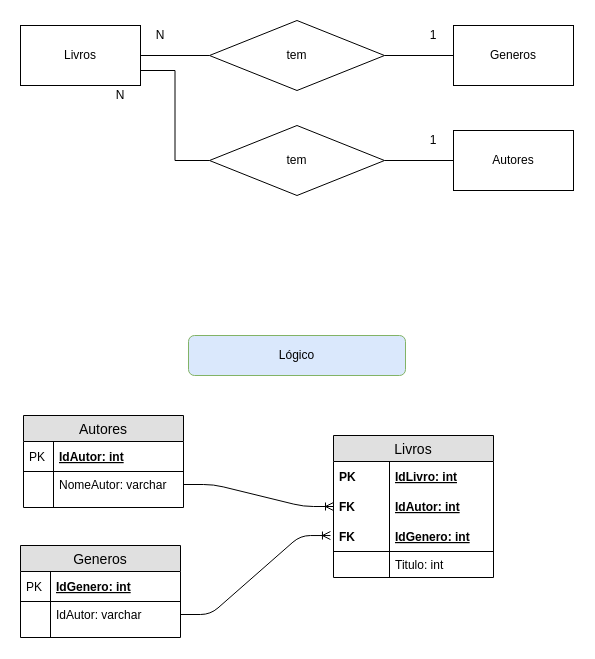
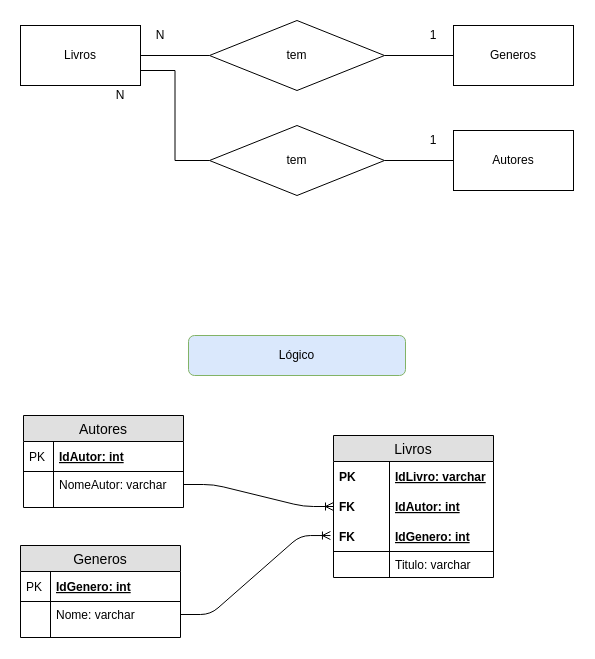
  <mxCell id="0" />
  <mxCell id="1" parent="0" />
  <mxCell id="2" value="Lógico" style="rounded=1;whiteSpace=wrap;html=1;fillColor=#dae8fc;strokeColor=#82b366;" parent="1" vertex="1"><mxGeometry x="188" y="335" width="217" height="40" as="geometry" /></mxCell>
  <mxCell id="3" style="edgeStyle=orthogonalEdgeStyle;rounded=0;orthogonalLoop=1;jettySize=auto;html=1;entryX=0;entryY=0.5;entryDx=0;entryDy=0;endArrow=none;endFill=0;" parent="1" source="5" target="7" edge="1"><mxGeometry relative="1" as="geometry" /></mxCell>
  <mxCell id="4" style="edgeStyle=orthogonalEdgeStyle;rounded=0;orthogonalLoop=1;jettySize=auto;html=1;entryX=0;entryY=0.5;entryDx=0;entryDy=0;endArrow=none;endFill=0;exitX=1;exitY=0.75;exitDx=0;exitDy=0;" parent="1" source="5" target="13" edge="1"><mxGeometry relative="1" as="geometry" /></mxCell>
  <mxCell id="5" value="Livros" style="rounded=0;whiteSpace=wrap;html=1;" parent="1" vertex="1"><mxGeometry x="20" y="25" width="120" height="60" as="geometry" /></mxCell>
  <mxCell id="6" style="edgeStyle=orthogonalEdgeStyle;rounded=0;orthogonalLoop=1;jettySize=auto;html=1;endArrow=none;endFill=0;" parent="1" source="7" target="8" edge="1"><mxGeometry relative="1" as="geometry" /></mxCell>
  <mxCell id="7" value="tem" style="rhombus;whiteSpace=wrap;html=1;" parent="1" vertex="1"><mxGeometry x="209" y="20" width="175" height="70" as="geometry" /></mxCell>
  <mxCell id="8" value="Generos" style="rounded=0;whiteSpace=wrap;html=1;" parent="1" vertex="1"><mxGeometry x="453" y="25" width="120" height="60" as="geometry" /></mxCell>
  <mxCell id="9" value="N" style="text;html=1;strokeColor=none;fillColor=none;align=center;verticalAlign=middle;whiteSpace=wrap;rounded=0;" parent="1" vertex="1"><mxGeometry x="140" y="25" width="40" height="20" as="geometry" /></mxCell>
  <mxCell id="10" value="1" style="text;html=1;strokeColor=none;fillColor=none;align=center;verticalAlign=middle;whiteSpace=wrap;rounded=0;" parent="1" vertex="1"><mxGeometry x="413" y="130" width="40" height="20" as="geometry" /></mxCell>
  <mxCell id="11" value="Autores" style="rounded=0;whiteSpace=wrap;html=1;" parent="1" vertex="1"><mxGeometry x="453" y="130" width="120" height="60" as="geometry" /></mxCell>
  <mxCell id="12" style="edgeStyle=orthogonalEdgeStyle;rounded=0;orthogonalLoop=1;jettySize=auto;html=1;endArrow=none;endFill=0;" parent="1" source="13" target="11" edge="1"><mxGeometry relative="1" as="geometry" /></mxCell>
  <mxCell id="13" value="tem" style="rhombus;whiteSpace=wrap;html=1;" parent="1" vertex="1"><mxGeometry x="209" y="125" width="175" height="70" as="geometry" /></mxCell>
  <mxCell id="14" value="N" style="text;html=1;strokeColor=none;fillColor=none;align=center;verticalAlign=middle;whiteSpace=wrap;rounded=0;" parent="1" vertex="1"><mxGeometry x="100" y="85" width="40" height="20" as="geometry" /></mxCell>
  <mxCell id="15" value="1" style="text;html=1;strokeColor=none;fillColor=none;align=center;verticalAlign=middle;whiteSpace=wrap;rounded=0;" parent="1" vertex="1"><mxGeometry x="413" y="25" width="40" height="20" as="geometry" /></mxCell>
  <mxCell id="16" value="Generos" style="swimlane;fontStyle=0;childLayout=stackLayout;horizontal=1;startSize=26;fillColor=#e0e0e0;horizontalStack=0;resizeParent=1;resizeParentMax=0;resizeLast=0;collapsible=1;marginBottom=0;swimlaneFillColor=#ffffff;align=center;fontSize=14;" parent="1" vertex="1"><mxGeometry x="20" y="545" width="160" height="92" as="geometry" /></mxCell>
  <mxCell id="17" value="IdGenero: int" style="shape=partialRectangle;top=0;left=0;right=0;bottom=1;align=left;verticalAlign=middle;fillColor=none;spacingLeft=34;spacingRight=4;overflow=hidden;rotatable=0;points=[[0,0.5],[1,0.5]];portConstraint=eastwest;dropTarget=0;fontStyle=5;fontSize=12;" parent="16" vertex="1"><mxGeometry y="26" width="160" height="30" as="geometry" /></mxCell>
  <mxCell id="18" value="PK" style="shape=partialRectangle;top=0;left=0;bottom=0;fillColor=none;align=left;verticalAlign=middle;spacingLeft=4;spacingRight=4;overflow=hidden;rotatable=0;points=[];portConstraint=eastwest;part=1;fontSize=12;" parent="17" vertex="1" connectable="0"><mxGeometry width="30" height="30" as="geometry" /></mxCell>
- <mxCell id="19" value="IdAutor: varchar" style="shape=partialRectangle;top=0;left=0;right=0;bottom=0;align=left;verticalAlign=top;fillColor=none;spacingLeft=34;spacingRight=4;overflow=hidden;rotatable=0;points=[[0,0.5],[1,0.5]];portConstraint=eastwest;dropTarget=0;fontSize=12;" parent="16" vertex="1"><mxGeometry y="56" width="160" height="26" as="geometry" /></mxCell>
+ <mxCell id="19" value="Nome: varchar" style="shape=partialRectangle;top=0;left=0;right=0;bottom=0;align=left;verticalAlign=top;fillColor=none;spacingLeft=34;spacingRight=4;overflow=hidden;rotatable=0;points=[[0,0.5],[1,0.5]];portConstraint=eastwest;dropTarget=0;fontSize=12;" parent="16" vertex="1"><mxGeometry y="56" width="160" height="26" as="geometry" /></mxCell>
  <mxCell id="20" value="" style="shape=partialRectangle;top=0;left=0;bottom=0;fillColor=none;align=left;verticalAlign=top;spacingLeft=4;spacingRight=4;overflow=hidden;rotatable=0;points=[];portConstraint=eastwest;part=1;fontSize=12;" parent="19" vertex="1" connectable="0"><mxGeometry width="30" height="26" as="geometry" /></mxCell>
  <mxCell id="21" value="" style="shape=partialRectangle;top=0;left=0;right=0;bottom=0;align=left;verticalAlign=top;fillColor=none;spacingLeft=34;spacingRight=4;overflow=hidden;rotatable=0;points=[[0,0.5],[1,0.5]];portConstraint=eastwest;dropTarget=0;fontSize=12;" parent="16" vertex="1"><mxGeometry y="82" width="160" height="10" as="geometry" /></mxCell>
  <mxCell id="22" value="" style="shape=partialRectangle;top=0;left=0;bottom=0;fillColor=none;align=left;verticalAlign=top;spacingLeft=4;spacingRight=4;overflow=hidden;rotatable=0;points=[];portConstraint=eastwest;part=1;fontSize=12;" parent="21" vertex="1" connectable="0"><mxGeometry width="30" height="10" as="geometry" /></mxCell>
  <mxCell id="23" value="Livros" style="swimlane;fontStyle=0;childLayout=stackLayout;horizontal=1;startSize=26;fillColor=#e0e0e0;horizontalStack=0;resizeParent=1;resizeParentMax=0;resizeLast=0;collapsible=1;marginBottom=0;swimlaneFillColor=#ffffff;align=center;fontSize=14;" parent="1" vertex="1"><mxGeometry x="333" y="435" width="160" height="142" as="geometry" /></mxCell>
- <mxCell id="24" value="IdLivro: int" style="shape=partialRectangle;top=0;left=0;right=0;bottom=0;align=left;verticalAlign=middle;fillColor=none;spacingLeft=60;spacingRight=4;overflow=hidden;rotatable=0;points=[[0,0.5],[1,0.5]];portConstraint=eastwest;dropTarget=0;fontStyle=5;fontSize=12;" parent="23" vertex="1"><mxGeometry y="26" width="160" height="30" as="geometry" /></mxCell>
+ <mxCell id="24" value="IdLivro: varchar" style="shape=partialRectangle;top=0;left=0;right=0;bottom=0;align=left;verticalAlign=middle;fillColor=none;spacingLeft=60;spacingRight=4;overflow=hidden;rotatable=0;points=[[0,0.5],[1,0.5]];portConstraint=eastwest;dropTarget=0;fontStyle=5;fontSize=12;" parent="23" vertex="1"><mxGeometry y="26" width="160" height="30" as="geometry" /></mxCell>
  <mxCell id="25" value="PK" style="shape=partialRectangle;fontStyle=1;top=0;left=0;bottom=0;fillColor=none;align=left;verticalAlign=middle;spacingLeft=4;spacingRight=4;overflow=hidden;rotatable=0;points=[];portConstraint=eastwest;part=1;fontSize=12;" parent="24" vertex="1" connectable="0"><mxGeometry width="56" height="30" as="geometry" /></mxCell>
  <mxCell id="26" value="IdAutor: int" style="shape=partialRectangle;top=0;left=0;right=0;bottom=0;align=left;verticalAlign=middle;fillColor=none;spacingLeft=60;spacingRight=4;overflow=hidden;rotatable=0;points=[[0,0.5],[1,0.5]];portConstraint=eastwest;dropTarget=0;fontStyle=5;fontSize=12;" vertex="1" parent="23"><mxGeometry y="56" width="160" height="30" as="geometry" /></mxCell>
  <mxCell id="27" value="FK" style="shape=partialRectangle;fontStyle=1;top=0;left=0;bottom=0;fillColor=none;align=left;verticalAlign=middle;spacingLeft=4;spacingRight=4;overflow=hidden;rotatable=0;points=[];portConstraint=eastwest;part=1;fontSize=12;" vertex="1" connectable="0" parent="26"><mxGeometry width="56" height="30" as="geometry" /></mxCell>
  <mxCell id="28" value="IdGenero: int" style="shape=partialRectangle;top=0;left=0;right=0;bottom=1;align=left;verticalAlign=middle;fillColor=none;spacingLeft=60;spacingRight=4;overflow=hidden;rotatable=0;points=[[0,0.5],[1,0.5]];portConstraint=eastwest;dropTarget=0;fontStyle=5;fontSize=12;" parent="23" vertex="1"><mxGeometry y="86" width="160" height="30" as="geometry" /></mxCell>
  <mxCell id="29" value="FK" style="shape=partialRectangle;fontStyle=1;top=0;left=0;bottom=0;fillColor=none;align=left;verticalAlign=middle;spacingLeft=4;spacingRight=4;overflow=hidden;rotatable=0;points=[];portConstraint=eastwest;part=1;fontSize=12;" parent="28" vertex="1" connectable="0"><mxGeometry width="56" height="30" as="geometry" /></mxCell>
- <mxCell id="30" value="Titulo: int" style="shape=partialRectangle;top=0;left=0;right=0;bottom=0;align=left;verticalAlign=top;fillColor=none;spacingLeft=60;spacingRight=4;overflow=hidden;rotatable=0;points=[[0,0.5],[1,0.5]];portConstraint=eastwest;dropTarget=0;fontSize=12;" parent="23" vertex="1"><mxGeometry y="116" width="160" height="26" as="geometry" /></mxCell>
+ <mxCell id="30" value="Titulo: varchar" style="shape=partialRectangle;top=0;left=0;right=0;bottom=0;align=left;verticalAlign=top;fillColor=none;spacingLeft=60;spacingRight=4;overflow=hidden;rotatable=0;points=[[0,0.5],[1,0.5]];portConstraint=eastwest;dropTarget=0;fontSize=12;" parent="23" vertex="1"><mxGeometry y="116" width="160" height="26" as="geometry" /></mxCell>
  <mxCell id="31" value="" style="shape=partialRectangle;top=0;left=0;bottom=0;fillColor=none;align=left;verticalAlign=top;spacingLeft=4;spacingRight=4;overflow=hidden;rotatable=0;points=[];portConstraint=eastwest;part=1;fontSize=12;" parent="30" vertex="1" connectable="0"><mxGeometry width="56" height="26" as="geometry" /></mxCell>
  <mxCell id="32" value="Autores" style="swimlane;fontStyle=0;childLayout=stackLayout;horizontal=1;startSize=26;fillColor=#e0e0e0;horizontalStack=0;resizeParent=1;resizeParentMax=0;resizeLast=0;collapsible=1;marginBottom=0;swimlaneFillColor=#ffffff;align=center;fontSize=14;" parent="1" vertex="1"><mxGeometry x="23" y="415" width="160" height="92" as="geometry" /></mxCell>
  <mxCell id="33" value="IdAutor: int" style="shape=partialRectangle;top=0;left=0;right=0;bottom=1;align=left;verticalAlign=middle;fillColor=none;spacingLeft=34;spacingRight=4;overflow=hidden;rotatable=0;points=[[0,0.5],[1,0.5]];portConstraint=eastwest;dropTarget=0;fontStyle=5;fontSize=12;" parent="32" vertex="1"><mxGeometry y="26" width="160" height="30" as="geometry" /></mxCell>
  <mxCell id="34" value="PK" style="shape=partialRectangle;top=0;left=0;bottom=0;fillColor=none;align=left;verticalAlign=middle;spacingLeft=4;spacingRight=4;overflow=hidden;rotatable=0;points=[];portConstraint=eastwest;part=1;fontSize=12;" parent="33" vertex="1" connectable="0"><mxGeometry width="30" height="30" as="geometry" /></mxCell>
  <mxCell id="35" value="NomeAutor: varchar" style="shape=partialRectangle;top=0;left=0;right=0;bottom=0;align=left;verticalAlign=top;fillColor=none;spacingLeft=34;spacingRight=4;overflow=hidden;rotatable=0;points=[[0,0.5],[1,0.5]];portConstraint=eastwest;dropTarget=0;fontSize=12;" parent="32" vertex="1"><mxGeometry y="56" width="160" height="26" as="geometry" /></mxCell>
  <mxCell id="36" value="" style="shape=partialRectangle;top=0;left=0;bottom=0;fillColor=none;align=left;verticalAlign=top;spacingLeft=4;spacingRight=4;overflow=hidden;rotatable=0;points=[];portConstraint=eastwest;part=1;fontSize=12;" parent="35" vertex="1" connectable="0"><mxGeometry width="30" height="26" as="geometry" /></mxCell>
  <mxCell id="37" value="" style="shape=partialRectangle;top=0;left=0;right=0;bottom=0;align=left;verticalAlign=top;fillColor=none;spacingLeft=34;spacingRight=4;overflow=hidden;rotatable=0;points=[[0,0.5],[1,0.5]];portConstraint=eastwest;dropTarget=0;fontSize=12;" parent="32" vertex="1"><mxGeometry y="82" width="160" height="10" as="geometry" /></mxCell>
  <mxCell id="38" value="" style="shape=partialRectangle;top=0;left=0;bottom=0;fillColor=none;align=left;verticalAlign=top;spacingLeft=4;spacingRight=4;overflow=hidden;rotatable=0;points=[];portConstraint=eastwest;part=1;fontSize=12;" parent="37" vertex="1" connectable="0"><mxGeometry width="30" height="10" as="geometry" /></mxCell>
  <mxCell id="39" value="" style="edgeStyle=entityRelationEdgeStyle;fontSize=12;html=1;endArrow=ERoneToMany;exitX=1;exitY=0.5;exitDx=0;exitDy=0;entryX=0;entryY=0.5;entryDx=0;entryDy=0;" parent="1" source="35" target="26" edge="1"><mxGeometry width="100" height="100" relative="1" as="geometry"><mxPoint x="253" y="715" as="sourcePoint" /><mxPoint x="353" y="615" as="targetPoint" /></mxGeometry></mxCell>
  <mxCell id="40" value="" style="edgeStyle=entityRelationEdgeStyle;fontSize=12;html=1;endArrow=ERoneToMany;exitX=1;exitY=0.5;exitDx=0;exitDy=0;entryX=-0.019;entryY=0.468;entryDx=0;entryDy=0;entryPerimeter=0;" parent="1" source="19" target="28" edge="1"><mxGeometry width="100" height="100" relative="1" as="geometry"><mxPoint x="203" y="505" as="sourcePoint" /><mxPoint x="303" y="405" as="targetPoint" /></mxGeometry></mxCell>
